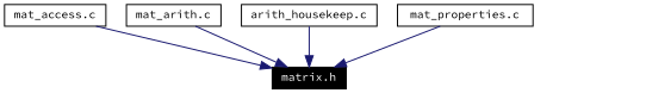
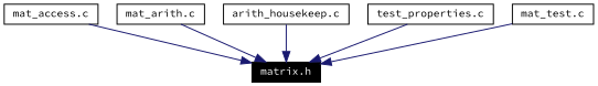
  digraph {
    fontname="Source Code Pro"
    node [color=black fontname="Source Code Pro" fontsize=10 shape=box]
    edge [color=midnightblue fontname="Source Code Pro" fontsize=10 style=solid]
    n1 [fontcolor=white height=0.2 label="matrix.h" style=filled width=0.4]
    n2 [height=0.2 label="mat_access.c" width=0.4]
    n3 [height=0.2 label="mat_arith.c" width=0.4]
    n4 [height=0.2 label="arith_housekeep.c" width=0.4]
-   n5 [height=0.2 label="mat_properties.c" width=0.4]
+   n5 [height=0.2 label="test_properties.c" width=0.4]
+   n6 [height=0.2 label="mat_test.c" width=0.4]
    n2 -> n1
    n3 -> n1
    n4 -> n1
    n5 -> n1
+   n6 -> n1
  }
